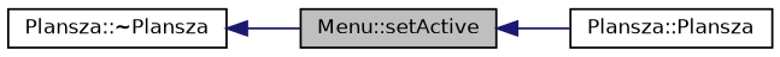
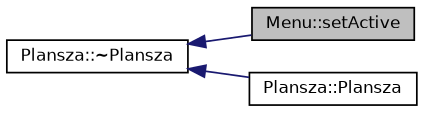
  digraph {
    rankdir=LR
    node [color=black fillcolor=white fontname=Helvetica fontsize=10 shape=record style=filled]
    edge [color=midnightblue dir=back fontname=Helvetica fontsize=10 labelfontname=Helvetica labelfontsize=10 style=solid]
    n1 [fillcolor=grey75 fontcolor=black height=0.2 label="Menu::setActive" width=0.4]
    n2 [height=0.2 label="Plansza::Plansza" width=0.4]
    n3 [height=0.2 label="Plansza::~Plansza" width=0.4]
-   n1 -> n2
+   n3 -> n2
    n3 -> n1
  }
